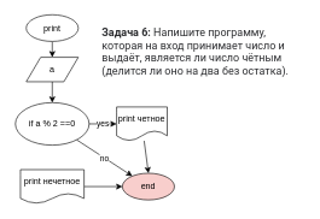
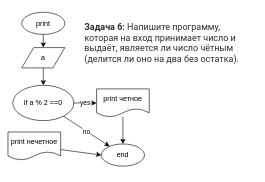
  <mxCell id="0" />
  <mxCell id="1" parent="0" />
  <mxCell id="2" value="&lt;strong style=&quot;box-sizing: border-box; font-weight: 700; color: rgb(44, 45, 48); font-family: roboto, &amp;quot;san francisco&amp;quot;, &amp;quot;helvetica neue&amp;quot;, helvetica, arial; font-size: 15px; font-style: normal; letter-spacing: normal; text-indent: 0px; text-transform: none; word-spacing: 0px; background-color: rgb(255, 255, 255);&quot;&gt;Задача 6:&lt;/strong&gt;&lt;span style=&quot;color: rgb(44, 45, 48); font-family: roboto, &amp;quot;san francisco&amp;quot;, &amp;quot;helvetica neue&amp;quot;, helvetica, arial; font-size: 15px; font-style: normal; font-weight: 400; letter-spacing: normal; text-indent: 0px; text-transform: none; word-spacing: 0px; background-color: rgb(255, 255, 255); display: inline; float: none;&quot;&gt;&lt;span&gt;&amp;nbsp;&lt;/span&gt;Напишите программу, которая на вход принимает число и выдаёт, является ли число чётным (делится ли оно на два без остатка).&lt;/span&gt;" style="text;whiteSpace=wrap;html=1;" vertex="1" parent="1"><mxGeometry x="138" y="29" width="281" height="44" as="geometry" /></mxCell>
  <mxCell id="3" style="edgeStyle=none;html=1;" edge="1" parent="1" source="4" target="6"><mxGeometry relative="1" as="geometry" /></mxCell>
  <mxCell id="4" value="print" style="ellipse;whiteSpace=wrap;html=1;" vertex="1" parent="1"><mxGeometry x="35" y="20" width="72" height="37" as="geometry" /></mxCell>
  <mxCell id="5" value="" style="edgeStyle=none;html=1;" edge="1" parent="1" source="6" target="9"><mxGeometry relative="1" as="geometry" /></mxCell>
  <mxCell id="6" value="a" style="shape=parallelogram;perimeter=parallelogramPerimeter;whiteSpace=wrap;html=1;fixedSize=1;" vertex="1" parent="1"><mxGeometry x="35" y="79" width="72" height="34" as="geometry" /></mxCell>
  <mxCell id="7" value="yes" style="edgeStyle=none;html=1;entryX=0;entryY=0.5;entryDx=0;entryDy=0;" edge="1" parent="1" source="9" target="11"><mxGeometry relative="1" as="geometry" /></mxCell>
  <mxCell id="8" value="no" style="edgeStyle=none;html=1;" edge="1" parent="1" source="9" target="14"><mxGeometry relative="1" as="geometry" /></mxCell>
  <mxCell id="9" value="if a % 2 ==0" style="ellipse;whiteSpace=wrap;html=1;" vertex="1" parent="1"><mxGeometry x="20" y="142" width="102" height="59" as="geometry" /></mxCell>
  <mxCell id="10" style="edgeStyle=none;html=1;entryX=0.5;entryY=0;entryDx=0;entryDy=0;" edge="1" parent="1" source="11" target="14"><mxGeometry relative="1" as="geometry" /></mxCell>
- <mxCell id="11" value="print четное" style="shape=document;whiteSpace=wrap;html=1;boundedLbl=1;" vertex="1" parent="1"><mxGeometry x="160" y="148" width="70" height="47" as="geometry" /></mxCell>
+ <mxCell id="11" value="print четное" style="shape=document;whiteSpace=wrap;html=1;boundedLbl=1;" vertex="1" parent="1"><mxGeometry x="160" y="148" width="88" height="47" as="geometry" /></mxCell>
  <mxCell id="12" style="edgeStyle=none;html=1;entryX=0;entryY=0.5;entryDx=0;entryDy=0;" edge="1" parent="1" source="13" target="14"><mxGeometry relative="1" as="geometry" /></mxCell>
- <mxCell id="13" value="print нечетное" style="shape=document;whiteSpace=wrap;html=1;boundedLbl=1;" vertex="1" parent="1"><mxGeometry x="27" y="235" width="88" height="47" as="geometry" /></mxCell>
- <mxCell id="14" value="end" style="ellipse;whiteSpace=wrap;html=1;fillColor=#f8cecc;" vertex="1" parent="1"><mxGeometry x="168" y="240" width="72" height="37" as="geometry" /></mxCell>
+ <mxCell id="13" value="print нечетное" style="shape=document;whiteSpace=wrap;html=1;boundedLbl=1;" vertex="1" parent="1"><mxGeometry x="12" y="220" width="88" height="47" as="geometry" /></mxCell>
+ <mxCell id="14" value="end" style="ellipse;whiteSpace=wrap;html=1;" vertex="1" parent="1"><mxGeometry x="168" y="240" width="72" height="37" as="geometry" /></mxCell>
